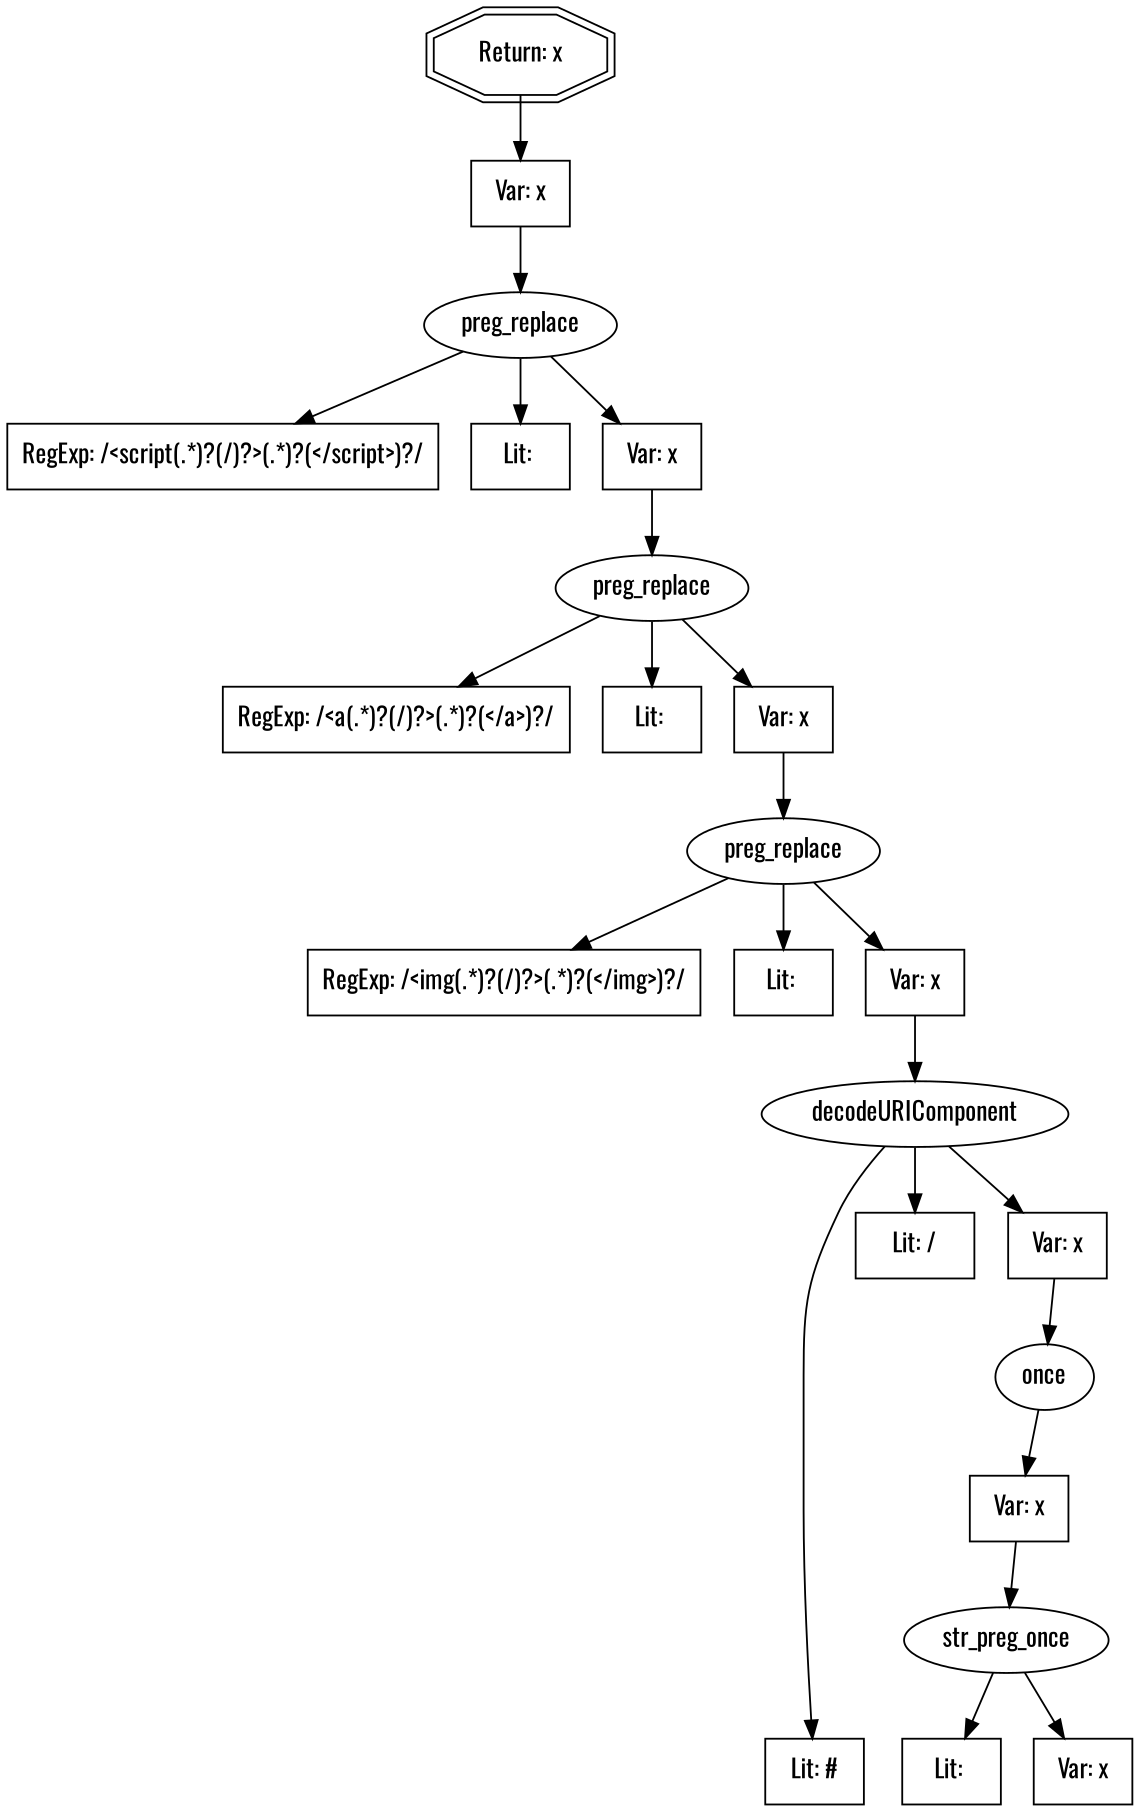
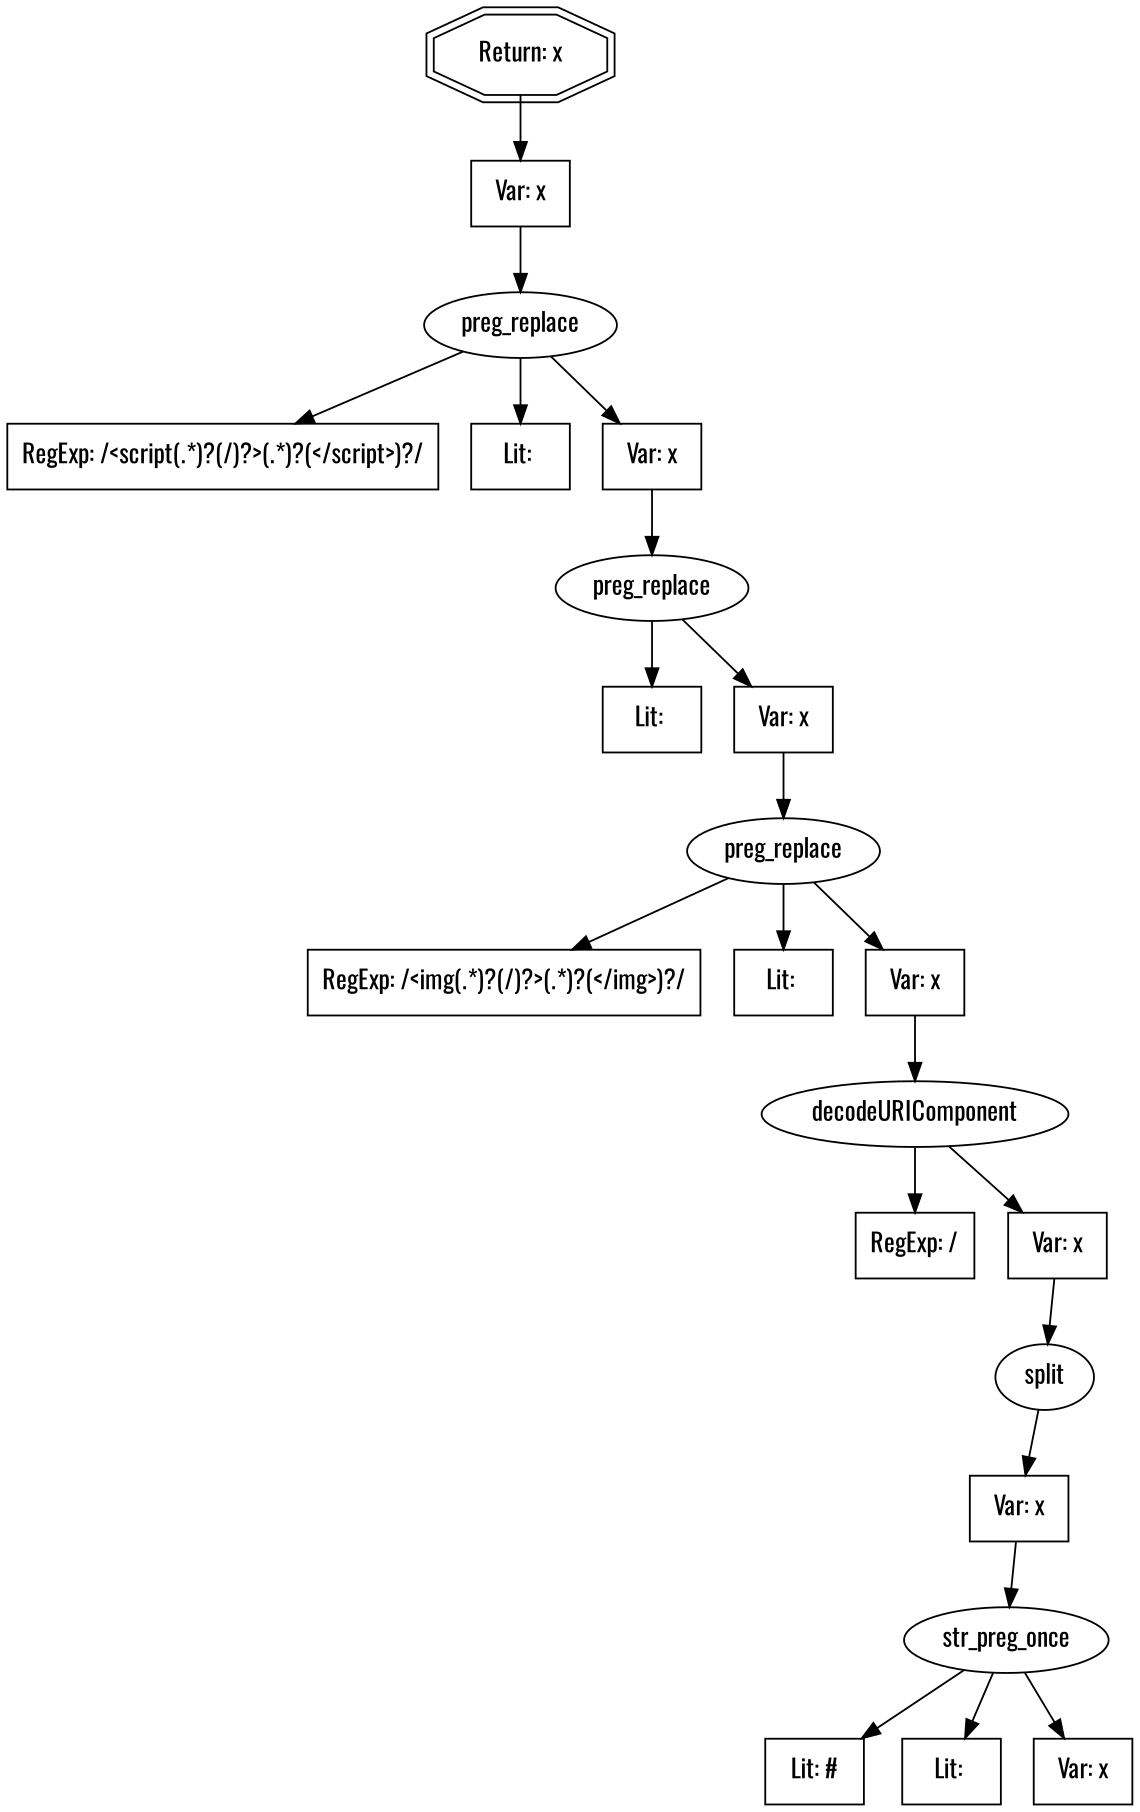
  digraph {
    fontname=Oswald
    node [fontname=Oswald shape=box]
    edge [fontname=Oswald]
    n1 [label=str_preg_once shape=ellipse]
    n2 [label="Lit: #"]
    n3 [label="Lit: "]
    n4 [label="Var: x"]
-   n5 [label=once shape=ellipse]
+   n5 [label=split shape=ellipse]
    n6 [label="Var: x"]
-   n7 [label="Lit: /"]
+   n7 [label="RegExp: /"]
    n8 [label=decodeURIComponent shape=ellipse]
    n9 [label="Var: x"]
    n10 [label=preg_replace shape=ellipse]
    n11 [label="RegExp: /<img(.*)?(\/)?>(.*)?(<\/img>)?/"]
    n12 [label="Lit: "]
    n13 [label="Var: x"]
    n14 [label=preg_replace shape=ellipse]
-   n15 [label="RegExp: /<a(.*)?(\/)?>(.*)?(<\/a>)?/"]
    n16 [label="Lit: "]
    n17 [label="Var: x"]
    n18 [label=preg_replace shape=ellipse]
    n19 [label="RegExp: /<script(.*)?(\/)?>(.*)?(<\/script>)?/"]
    n20 [label="Lit: "]
    n21 [label="Var: x"]
    n22 [label="Var: x"]
    n23 [label="Return: x" shape=doubleoctagon]
-   n8 -> n2
+   n1 -> n2
    n1 -> n3
    n1 -> n4
    n5 -> n6
    n6 -> n1
    n8 -> n7
    n8 -> n9
    n9 -> n5
    n10 -> n11
    n10 -> n12
    n10 -> n13
    n13 -> n8
-   n14 -> n15
    n14 -> n16
    n14 -> n17
    n17 -> n10
    n18 -> n19
    n18 -> n20
    n18 -> n21
    n21 -> n14
    n22 -> n18
    n23 -> n22
  }
